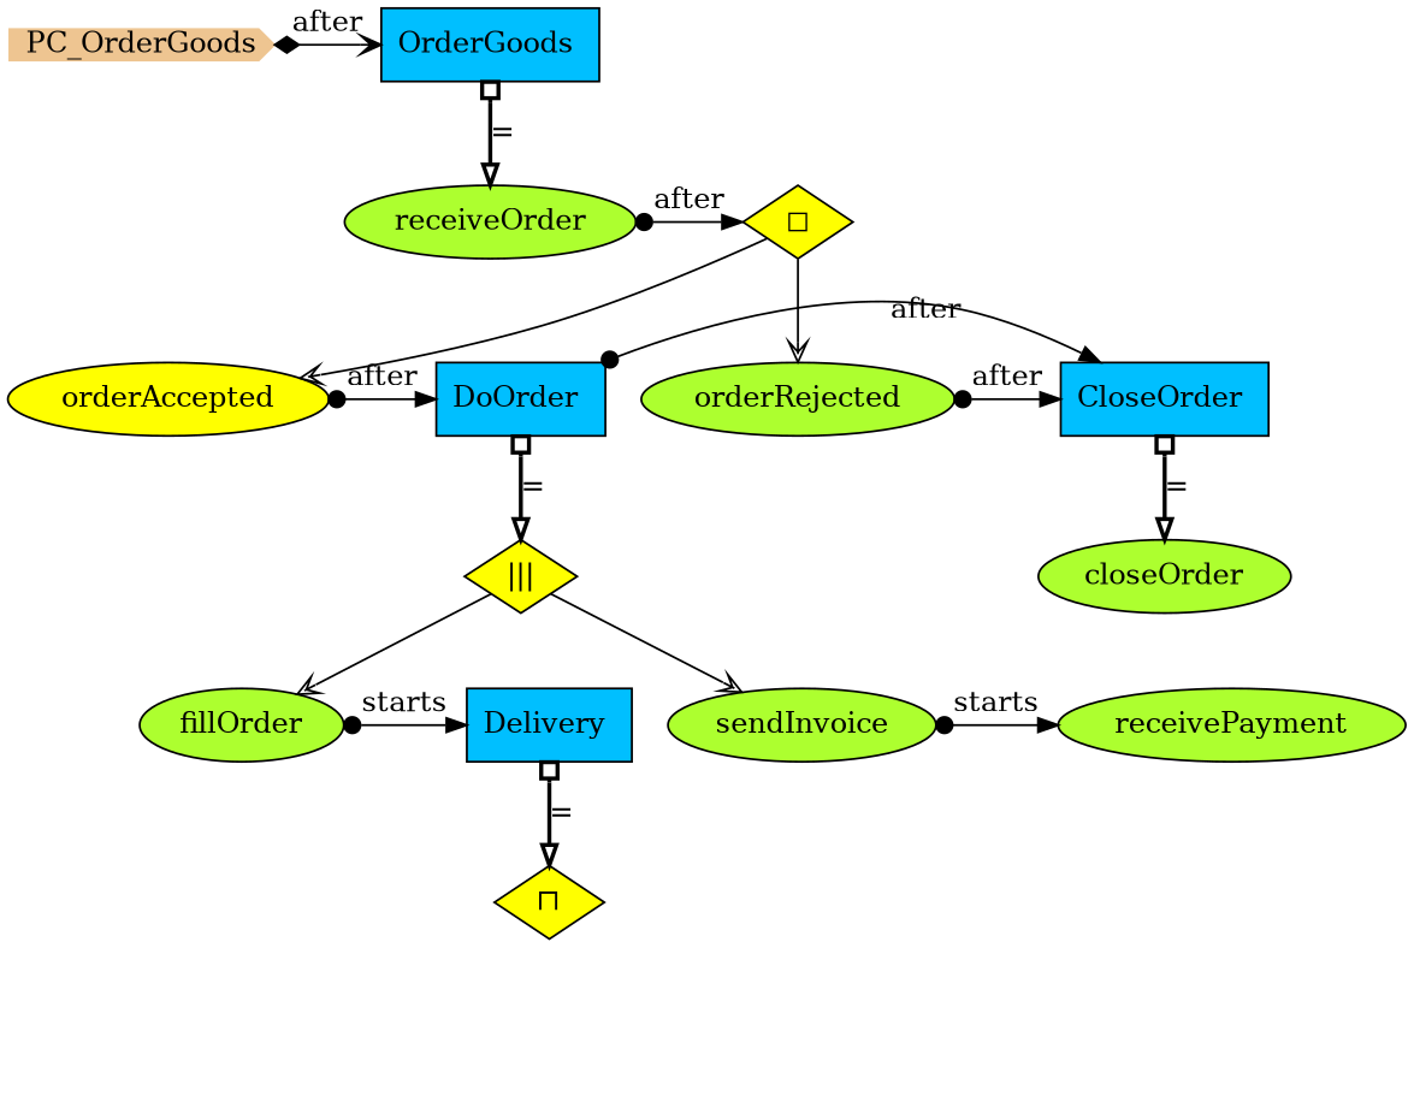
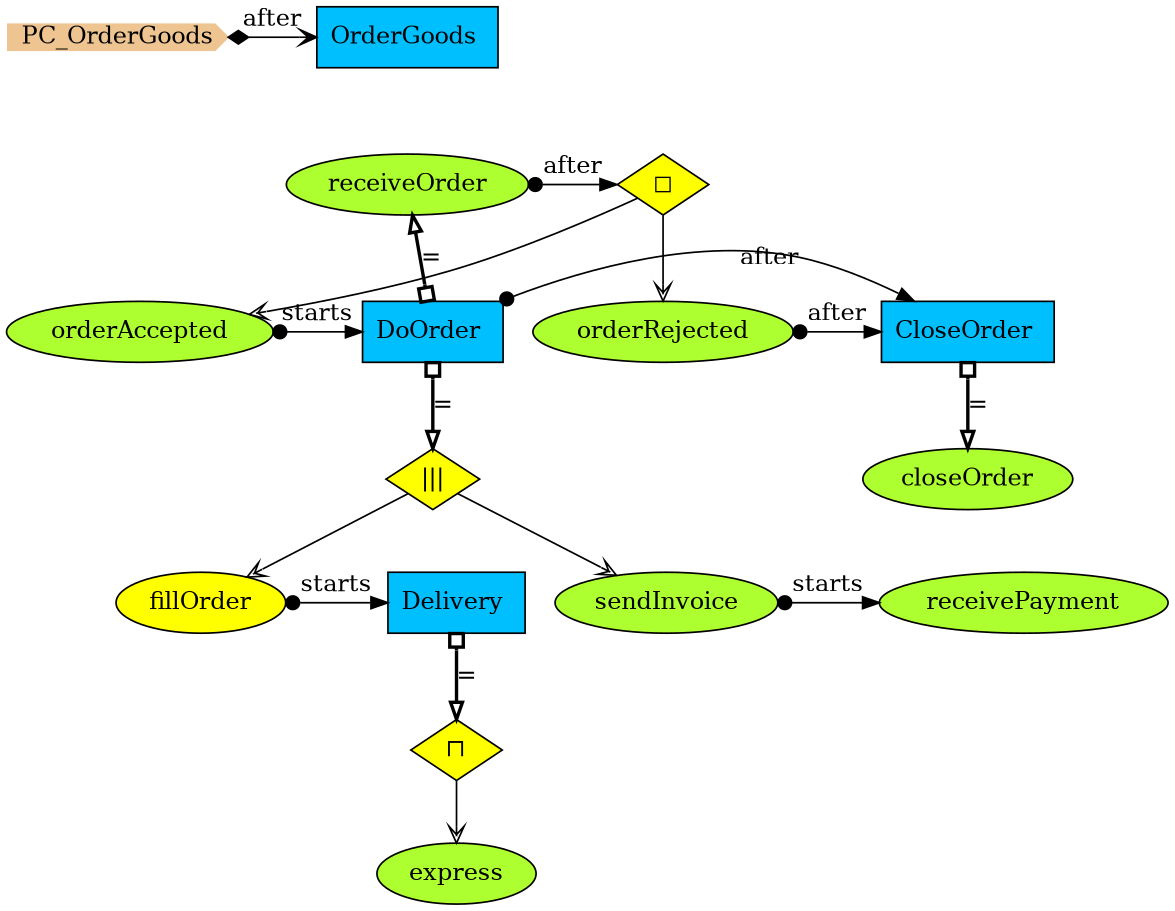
  digraph {
    node [shape=ellipse style=filled fillcolor=greenyellow]
    edge [arrowtail=dot dir=both]
    n1 [color=burlywood2 height=.2 label=PC_OrderGoods shape=cds width=.2 fillcolor=""]
    n2 [fillcolor=deepskyblue label="OrderGoods " shape=box]
    n3 [fillcolor=yellow label="◻︎" shape=diamond]
    n4 [label=receiveOrder]
    n5 [fillcolor=deepskyblue label="CloseOrder " shape=box]
    n6 [fillcolor=deepskyblue label="DoOrder " shape=box]
-   n7 [fillcolor=yellow label=orderAccepted]
+   n7 [label=orderAccepted]
    n8 [fillcolor=deepskyblue label="Delivery " shape=box]
-   n9 [label=fillOrder]
+   n9 [fillcolor=yellow label=fillOrder]
    n10 [label=receivePayment]
    n11 [label=sendInvoice]
    n12 [label=orderRejected]
    n13 [label=closeOrder]
    n14 [fillcolor=yellow label="|||" shape=diamond]
    n15 [fillcolor=yellow label="⊓" shape=diamond]
+   n16 [label=express]
    subgraph sub_1 {
      rank=min
      n1
      n2
    }
    subgraph sub_2 {
      rank=same
      n3
      n4
    }
    subgraph sub_3 {
      rank=same
      n5
      n6
      n7
    }
    subgraph sub_4 {
      rank=same
      n8
      n9
    }
    subgraph sub_5 {
      rank=same
      n10
      n11
    }
    subgraph sub_6 {
      rank=same
      n5
      n6
    }
    subgraph sub_7 {
      rank=same
      n5
      n12
    }
    n1 -> n2 [arrowhead=open arrowtail=diamond label=after]
-   n2 -> n4 [arrowhead=onormal arrowtail=obox label="=" penwidth=2]
+   n6 -> n4 [arrowhead=onormal arrowtail=obox label="=" penwidth=2]
    n3 -> n7 [arrowhead=vee fillcolor=white arrowtail="" dir=""]
    n3 -> n12 [arrowhead=vee fillcolor=white arrowtail="" dir=""]
    n4 -> n3 [label=after]
    n5 -> n13 [arrowhead=onormal arrowtail=obox label="=" penwidth=2]
    n6 -> n5 [label=after]
    n6 -> n14 [arrowhead=onormal arrowtail=obox label="=" penwidth=2]
-   n7 -> n6 [label=after]
+   n7 -> n6 [label=starts]
    n8 -> n15 [arrowhead=onormal arrowtail=obox label="=" penwidth=2]
    n9 -> n8 [label=starts]
    n11 -> n10 [label=starts]
    n12 -> n5 [label=after]
    n14 -> n9 [arrowhead=vee fillcolor=white arrowtail="" dir=""]
    n14 -> n11 [arrowhead=vee fillcolor=white arrowtail="" dir=""]
+   n15 -> n16 [arrowhead=vee fillcolor=white arrowtail="" dir=""]
  }
